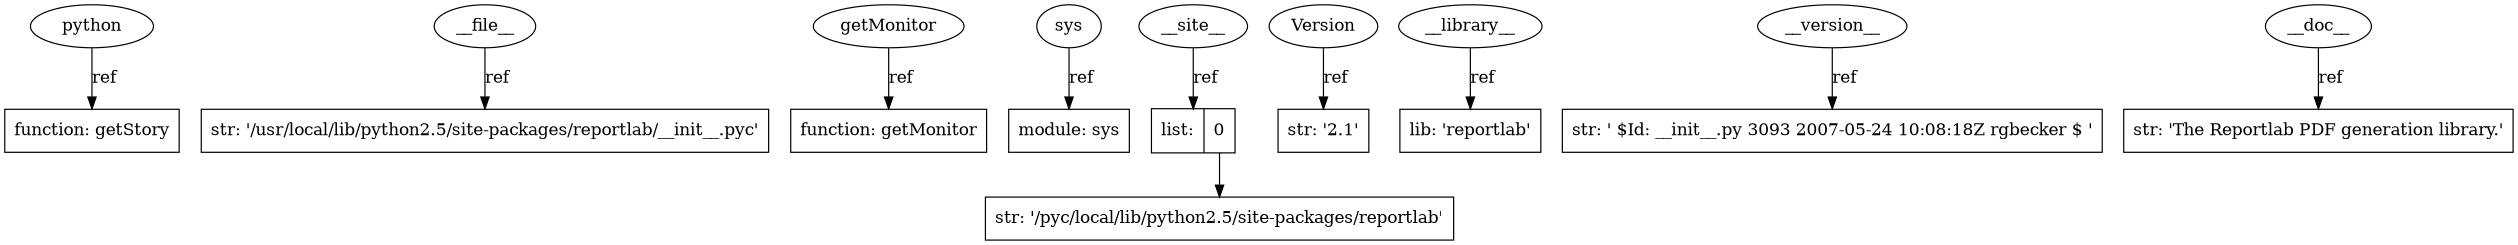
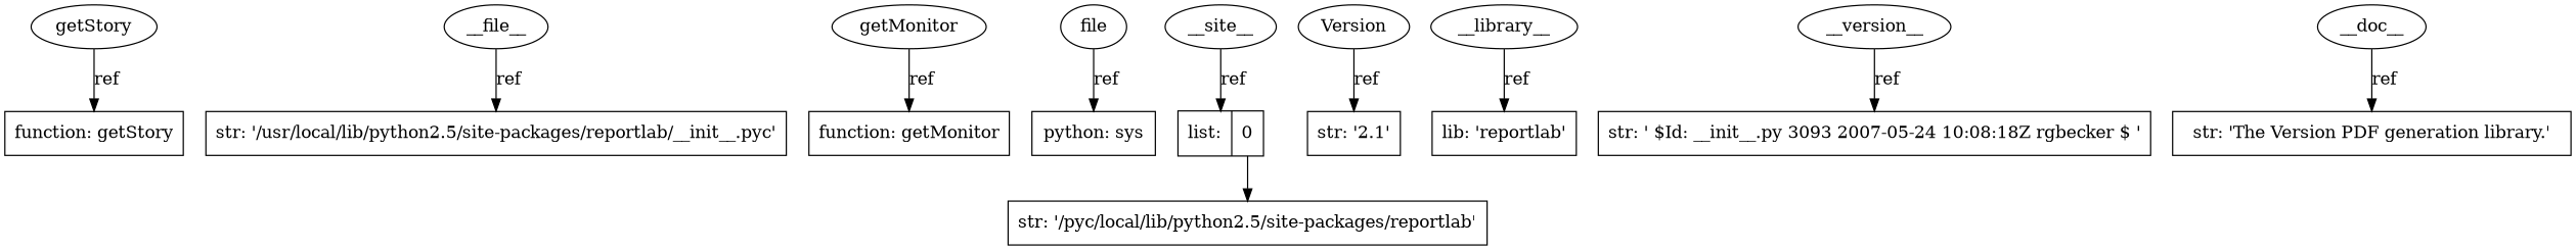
  digraph {
    node [shape=ellipse]
-   n1 [label=python]
+   n1 [label=getStory]
    n2 [label="function: getStory" shape=box]
    n3 [label=__file__]
    n4 [label="str: '/usr/local/lib/python2.5/site-packages/reportlab/__init__.pyc'" shape=box]
    n5 [label=getMonitor]
    n6 [label="function: getMonitor" shape=box]
-   n7 [label=sys]
-   n8 [label="module: sys" shape=box]
+   n7 [label=file]
+   n8 [label="python: sys" shape=box]
    n9 [label=__site__]
    n10 [label="list: | <0> 0" shape=record]
    n11 [label="str: '/pyc/local/lib/python2.5/site-packages/reportlab'" shape=box]
    n12 [label=Version]
    n13 [label="str: '2.1'" shape=box]
    n14 [label=__library__]
    n15 [label="lib: 'reportlab'" shape=box]
    n16 [label=__version__]
    n17 [label="str: ' $Id: __init__.py 3093 2007-05-24 10:08:18Z rgbecker $ '" shape=box]
    n18 [label=__doc__]
-   n19 [label="str: 'The Reportlab PDF generation library.'" shape=box]
+   n19 [label="str: 'The Version PDF generation library.'" shape=box]
    n1 -> n2 [label=ref]
    n3 -> n4 [label=ref]
    n5 -> n6 [label=ref]
    n7 -> n8 [label=ref]
    n9 -> n10 [label=ref]
    n10 -> n11 [tailport=0]
    n12 -> n13 [label=ref]
    n14 -> n15 [label=ref]
    n16 -> n17 [label=ref]
    n18 -> n19 [label=ref]
  }
